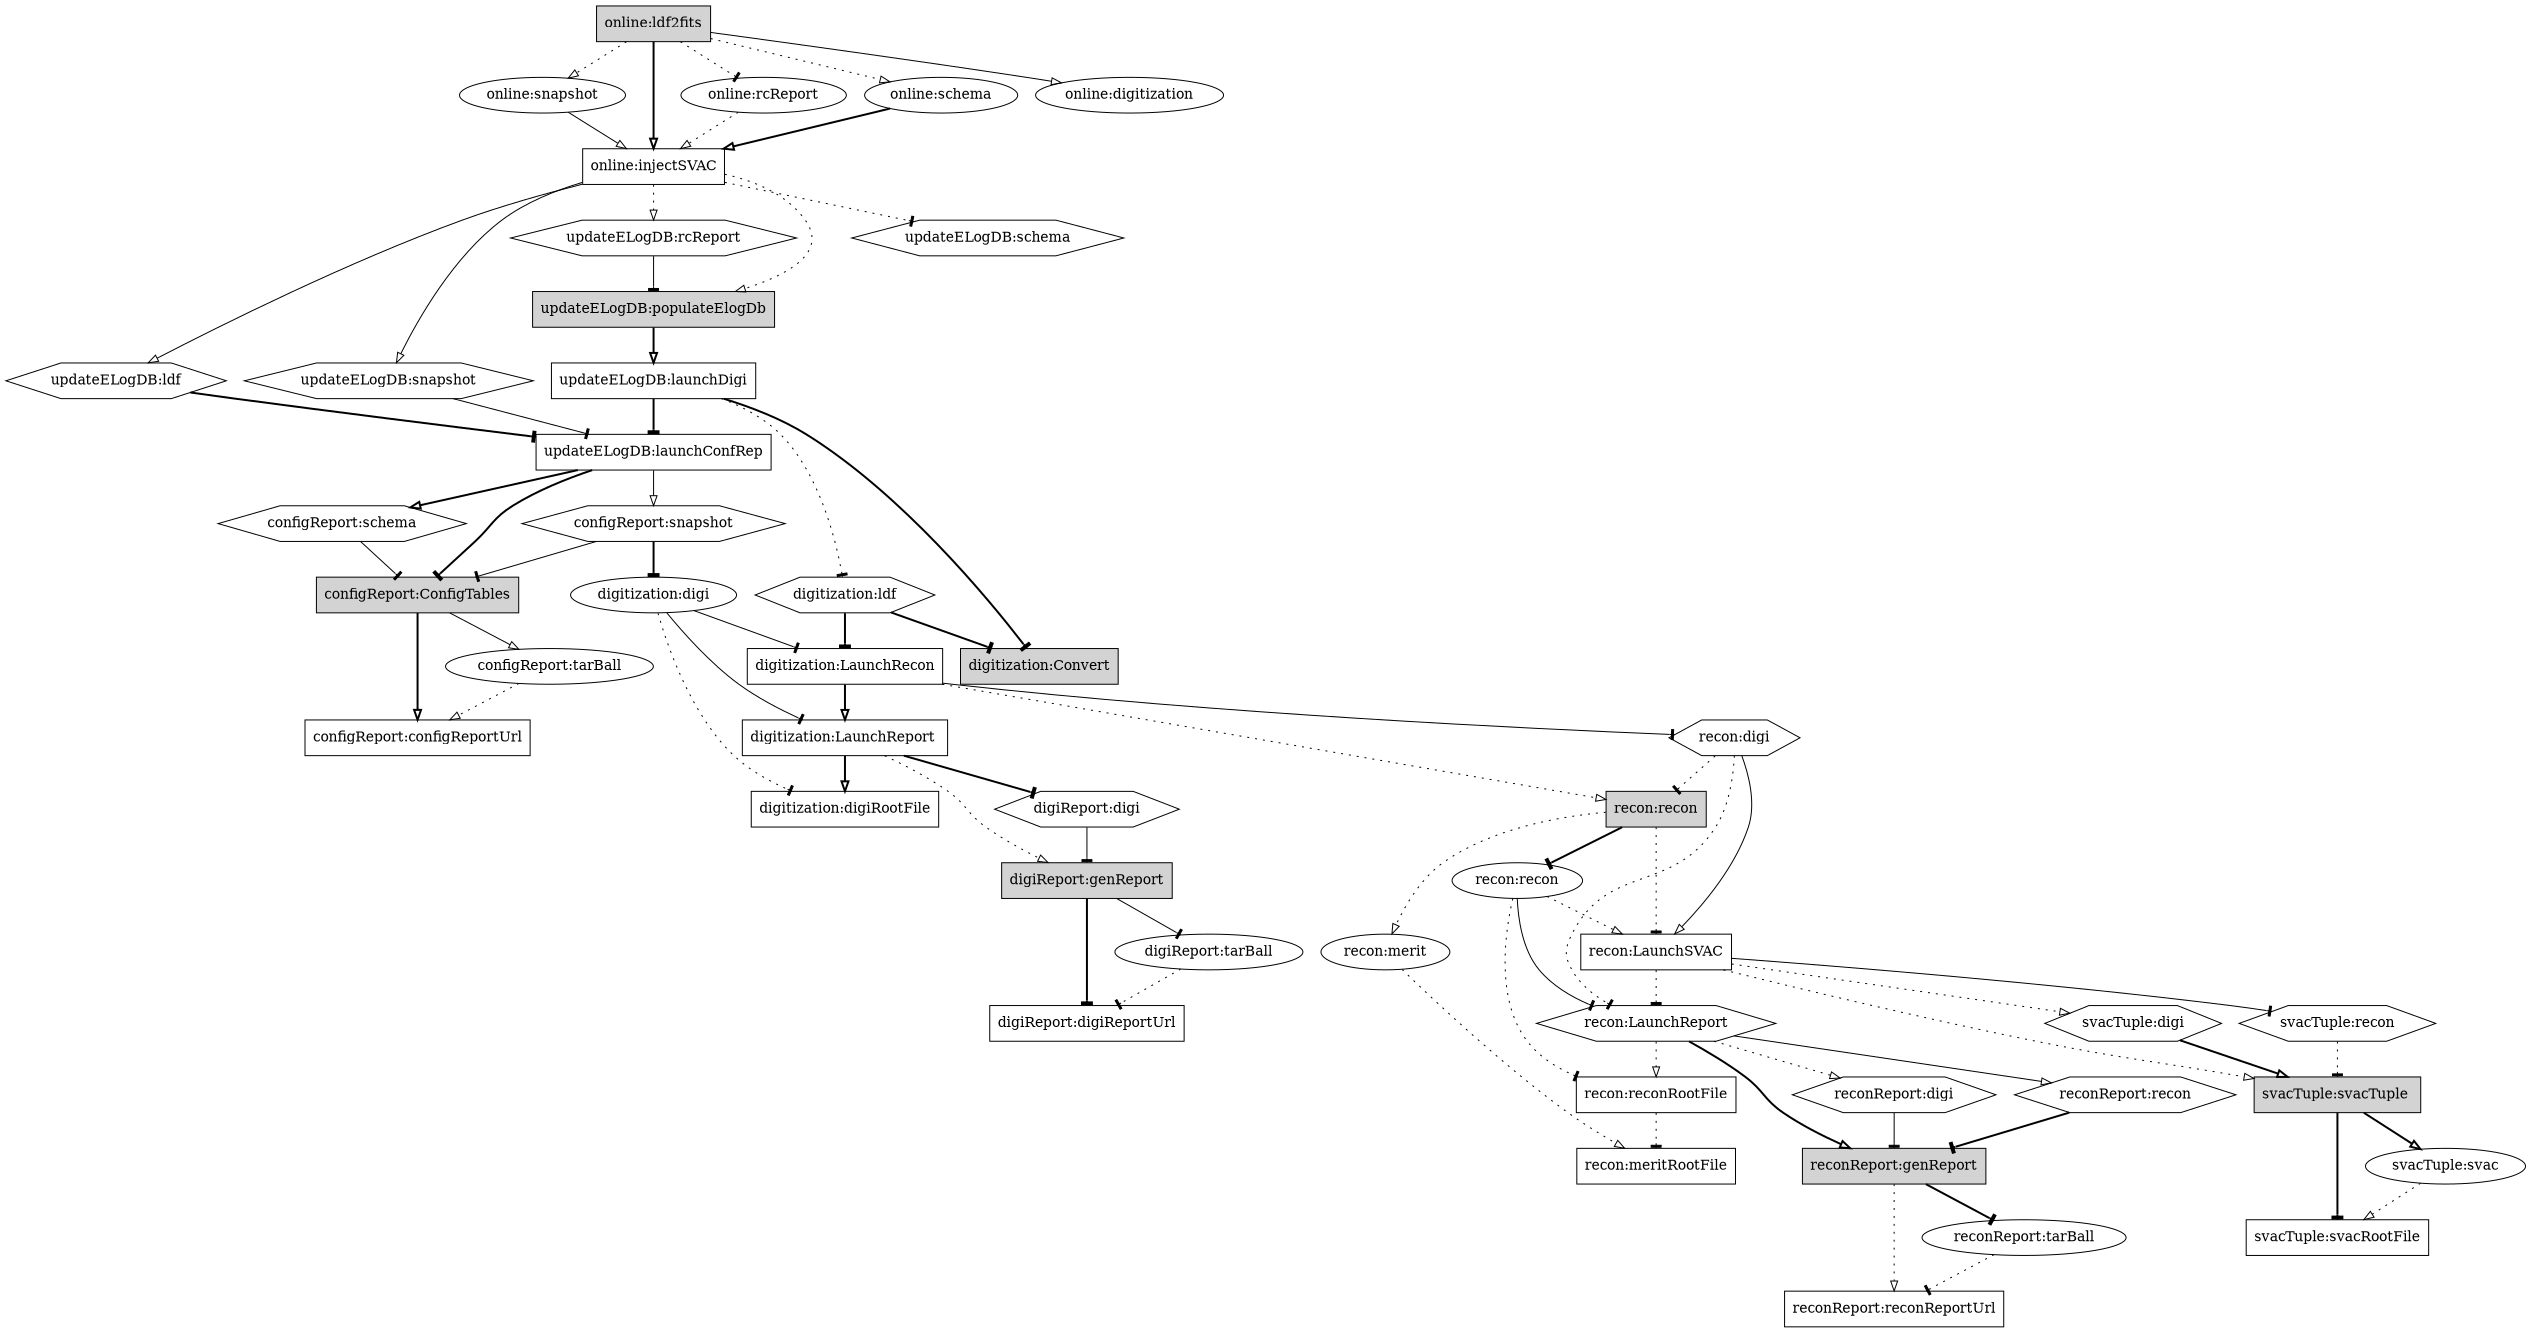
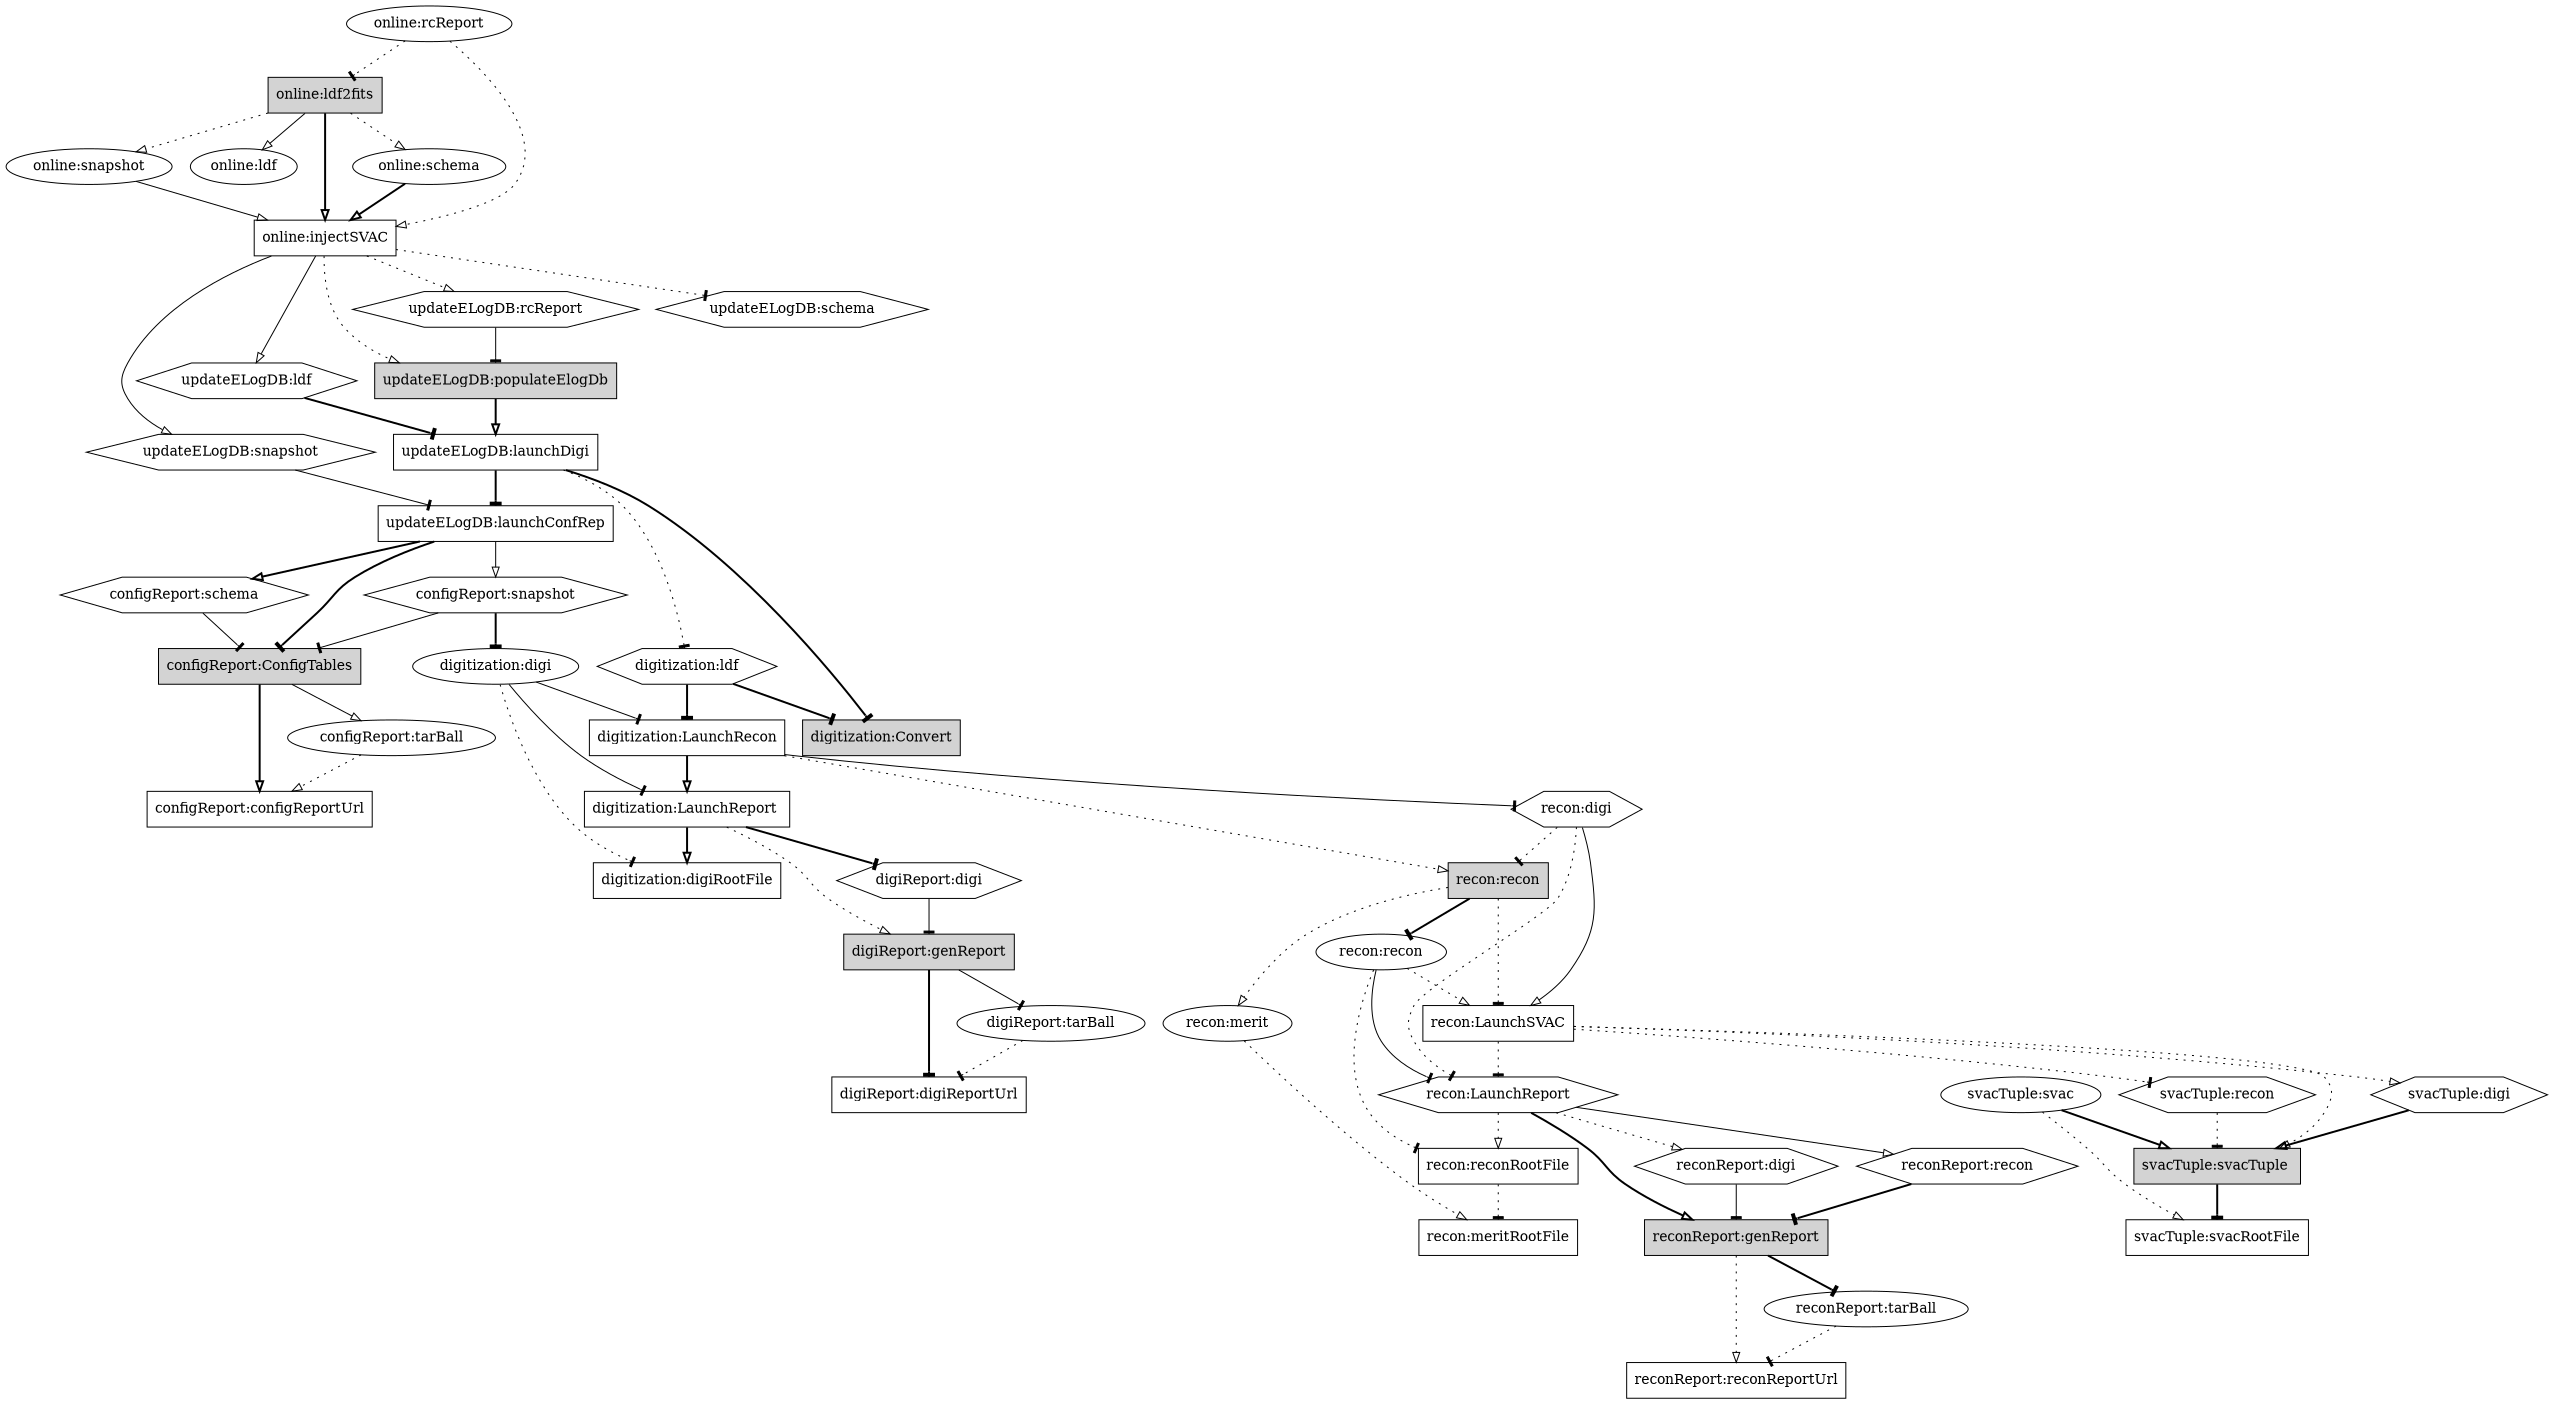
  digraph {
    node [shape=box style=solid color=black]
    edge [arrowhead=tee style=dotted weight=10]
    n1 [label="online:injectSVAC" style="" color=""]
    n2 [label="updateELogDB:populateElogDb" style=filled color=""]
    n3 [label="updateELogDB:rcReport" shape=hexagon]
    n4 [label="updateELogDB:schema" shape=hexagon]
    n5 [label="updateELogDB:snapshot" shape=hexagon]
    n6 [label="updateELogDB:ldf" shape=hexagon]
    n7 [label="updateELogDB:launchDigi" style="" color=""]
    n8 [label="updateELogDB:launchConfRep" style="" color=""]
    n9 [label="digitization:Convert" style=filled color=""]
    n10 [label="digitization:ldf" shape=hexagon]
    n11 [label="configReport:ConfigTables" style=filled color=""]
    n12 [label="configReport:schema" shape=hexagon]
    n13 [label="configReport:snapshot" shape=hexagon]
    n14 [label="digitization:LaunchRecon" style="" color=""]
    n15 [label="configReport:configReportUrl" style="" color=""]
    n16 [label="configReport:tarBall" shape=ellipse]
    n17 [label="digitization:digi" shape=ellipse]
    n18 [label="digitization:LaunchReport " style="" color=""]
    n19 [label="recon:recon" style=filled color=""]
    n20 [label="recon:digi" shape=hexagon]
    n21 [label="digitization:digiRootFile" style="" color=""]
    n22 [label="digiReport:genReport" style=filled color=""]
    n23 [label="digiReport:digi" shape=hexagon]
    n24 [label="recon:LaunchSVAC" style="" color=""]
    n25 [label="recon:recon" shape=ellipse]
    n26 [label="recon:merit" shape=ellipse]
    n27 [label="recon:LaunchReport" shape=hexagon style="" color=""]
    n28 [label="digiReport:digiReportUrl" style="" color=""]
    n29 [label="digiReport:tarBall" shape=ellipse]
    n30 [label="svacTuple:svacTuple " style=filled color=""]
    n31 [label="svacTuple:digi" shape=hexagon]
    n32 [label="svacTuple:recon" shape=hexagon]
    n33 [label="recon:reconRootFile" style="" color=""]
    n34 [label="reconReport:genReport" style=filled color=""]
    n35 [label="reconReport:digi" shape=hexagon]
    n36 [label="reconReport:recon" shape=hexagon]
    n37 [label="svacTuple:svacRootFile" style="" color=""]
    n38 [label="svacTuple:svac" shape=ellipse]
    n39 [label="recon:meritRootFile" style="" color=""]
    n40 [label="reconReport:reconReportUrl" style="" color=""]
    n41 [label="reconReport:tarBall" shape=ellipse]
    n42 [label="online:ldf2fits" style=filled color=""]
    n43 [label="online:rcReport" shape=ellipse]
    n44 [label="online:schema" shape=ellipse]
    n45 [label="online:snapshot" shape=ellipse]
-   n46 [label="online:digitization" shape=ellipse]
+   n46 [label="online:ldf" shape=ellipse]
    n1 -> n2 [arrowhead=onormal weight=1]
    n1 -> n3 [arrowhead=onormal weight=1]
    n1 -> n4 [weight=1]
    n1 -> n5 [arrowhead=onormal style=solid weight=1]
    n1 -> n6 [arrowhead=onormal style=solid weight=1]
    n2 -> n7 [arrowhead=onormal style=bold weight=100]
    n3 -> n2 [style=solid]
    n5 -> n8 [style=solid]
-   n6 -> n8 [style=bold]
+   n6 -> n7 [style=bold]
    n7 -> n8 [style=bold weight=100]
    n7 -> n9 [style=bold weight=1]
    n7 -> n10 [weight=1]
    n8 -> n11 [style=bold weight=1]
    n8 -> n12 [arrowhead=onormal style=bold weight=1]
    n8 -> n13 [arrowhead=onormal style=solid weight=1]
    n10 -> n9 [style=bold]
    n10 -> n14 [style=bold weight=100]
    n11 -> n15 [arrowhead=onormal style=bold weight=100]
    n11 -> n16 [arrowhead=onormal style=solid]
    n12 -> n11 [style=solid]
    n13 -> n11 [style=solid]
    n13 -> n17 [style=bold]
    n14 -> n18 [arrowhead=onormal style=bold weight=100]
    n14 -> n19 [arrowhead=onormal weight=1]
    n14 -> n20 [style=solid weight=1]
    n16 -> n15 [arrowhead=onormal]
    n17 -> n14 [style=solid]
    n17 -> n18 [style=solid]
    n17 -> n21
    n18 -> n21 [arrowhead=onormal style=bold weight=100]
    n18 -> n22 [arrowhead=onormal weight=1]
    n18 -> n23 [style=bold weight=1]
    n19 -> n24 [weight=100]
    n19 -> n25 [style=bold]
    n19 -> n26 [arrowhead=onormal]
    n20 -> n19
    n20 -> n24 [arrowhead=onormal style=solid]
    n20 -> n27
    n22 -> n28 [style=bold weight=100]
    n22 -> n29 [style=solid]
    n23 -> n22 [style=solid]
    n24 -> n27 [weight=100]
    n24 -> n30 [arrowhead=onormal weight=1]
    n24 -> n31 [arrowhead=onormal weight=1]
-   n24 -> n32 [style=solid weight=1]
+   n24 -> n32 [weight=1]
    n25 -> n24 [arrowhead=onormal]
    n25 -> n27 [style=solid]
    n25 -> n33
    n26 -> n39 [arrowhead=onormal]
    n27 -> n33 [arrowhead=onormal weight=100]
    n27 -> n34 [arrowhead=onormal style=bold weight=1]
    n27 -> n35 [arrowhead=onormal weight=1]
    n27 -> n36 [arrowhead=onormal style=solid weight=1]
    n29 -> n28
    n30 -> n37 [style=bold weight=100]
-   n30 -> n38 [arrowhead=onormal style=bold]
+   n38 -> n30 [arrowhead=onormal style=bold]
    n31 -> n30 [arrowhead=onormal style=bold]
    n32 -> n30
    n33 -> n39 [weight=100]
    n34 -> n40 [arrowhead=onormal weight=100]
    n34 -> n41 [style=bold]
    n35 -> n34 [style=solid]
    n36 -> n34 [style=bold]
    n38 -> n37 [arrowhead=onormal]
    n41 -> n40
    n42 -> n1 [arrowhead=onormal style=bold weight=100]
-   n42 -> n43
+   n43 -> n42
    n42 -> n44 [arrowhead=onormal]
    n42 -> n45 [arrowhead=onormal]
    n42 -> n46 [arrowhead=onormal style=solid]
    n43 -> n1 [arrowhead=onormal]
    n44 -> n1 [arrowhead=onormal style=bold]
    n45 -> n1 [arrowhead=onormal style=solid]
  }
